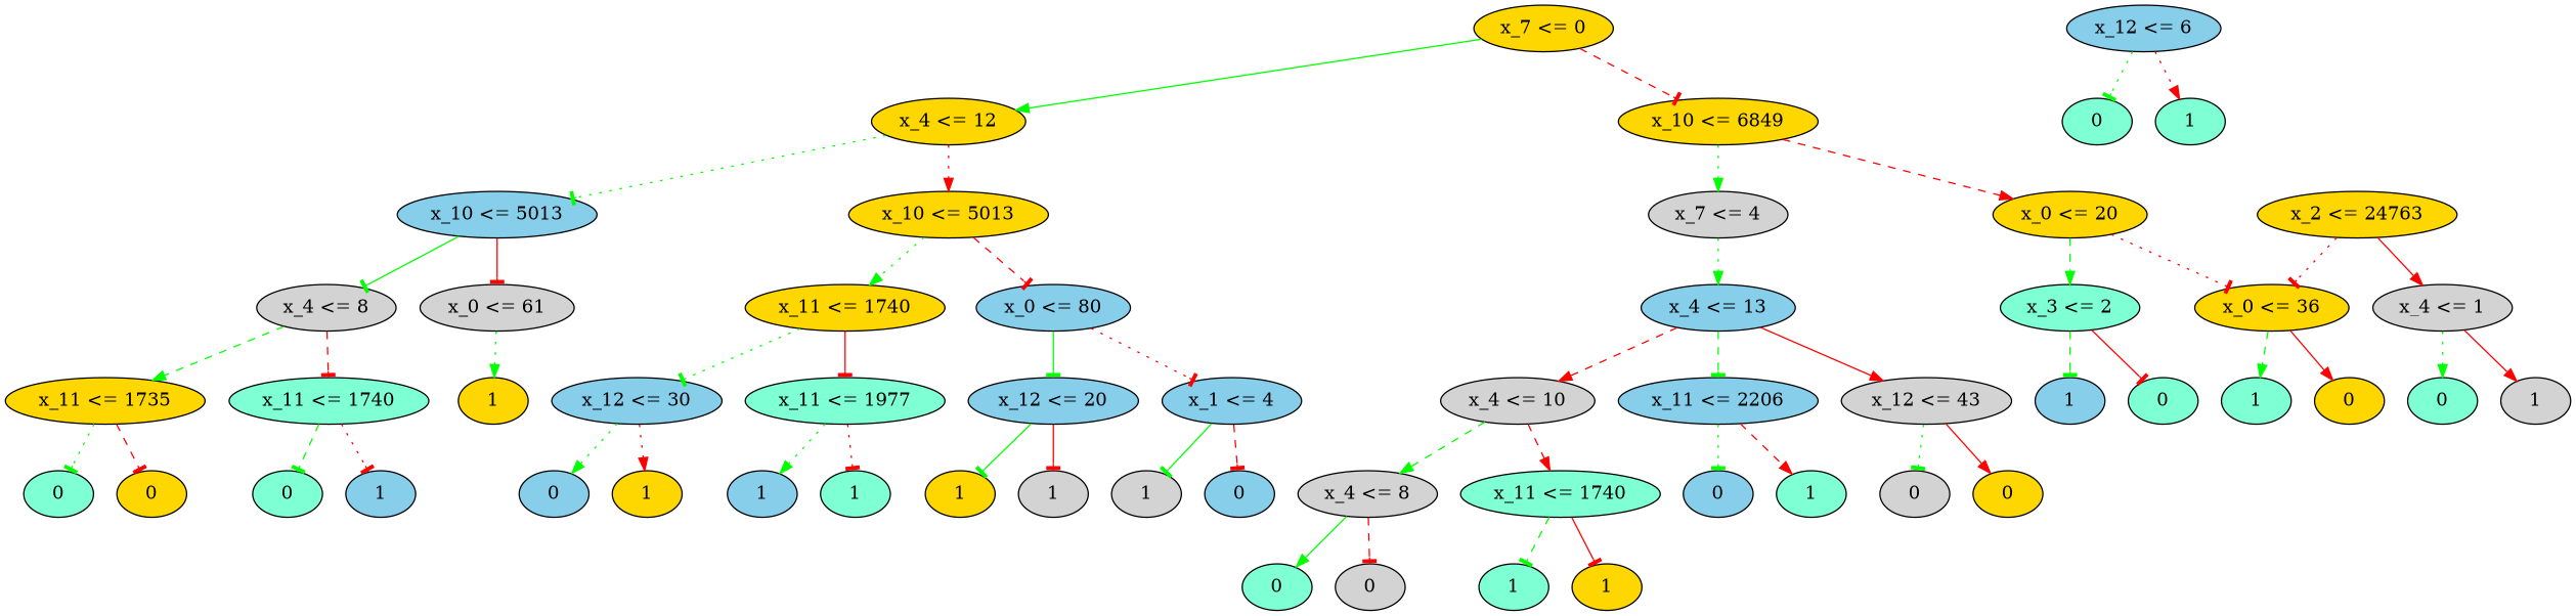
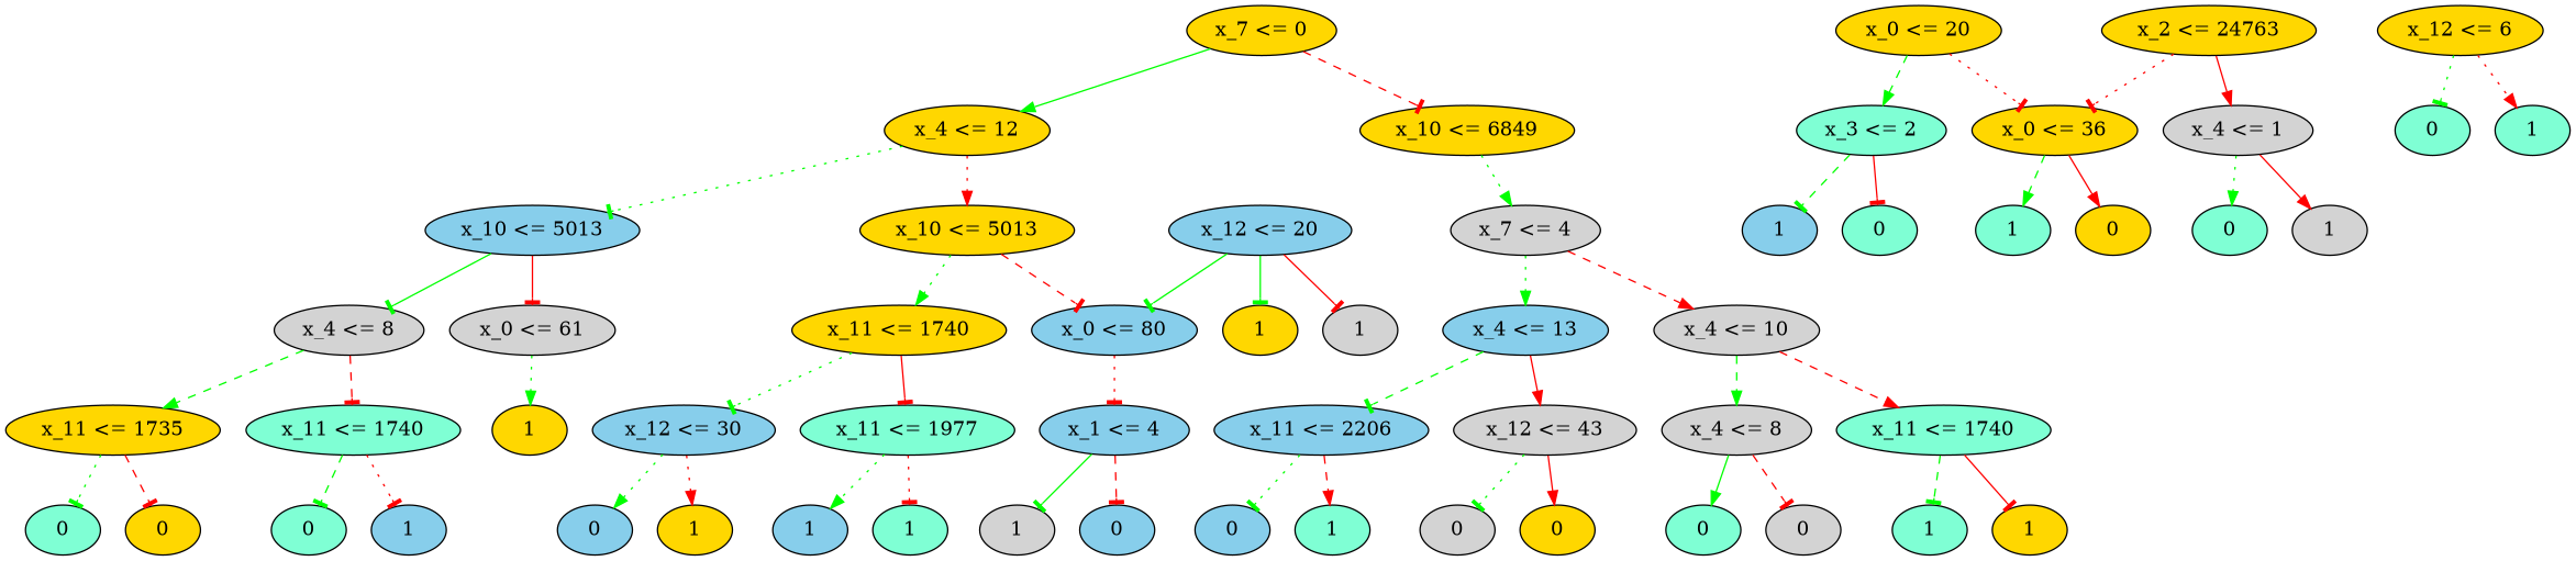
  strict digraph {
    node [fillcolor=gold style=filled]
    edge [arrowhead=tee color=red style=dotted]
    n1 [label="x_7 <= 0"]
    n2 [label="x_4 <= 12"]
    n3 [label="x_10 <= 6849"]
    n4 [fillcolor=skyblue label="x_10 <= 5013"]
    n5 [label="x_10 <= 5013"]
    n6 [fillcolor=lightgrey label="x_7 <= 4"]
    n7 [label="x_0 <= 20"]
    n8 [fillcolor=lightgrey label="x_4 <= 8"]
    n9 [fillcolor=lightgrey label="x_0 <= 61"]
    n10 [label="x_11 <= 1740"]
    n11 [fillcolor=skyblue label="x_0 <= 80"]
    n12 [fillcolor=skyblue label="x_4 <= 13"]
    n13 [fillcolor=lightgrey label="x_4 <= 10"]
    n14 [fillcolor=aquamarine label="x_3 <= 2"]
    n15 [label="x_0 <= 36"]
    n16 [label="x_11 <= 1735"]
    n17 [fillcolor=aquamarine label="x_11 <= 1740"]
    n18 [label=1]
    n19 [fillcolor=skyblue label="x_12 <= 30"]
    n20 [fillcolor=aquamarine label="x_11 <= 1977"]
    n21 [fillcolor=skyblue label="x_12 <= 20"]
    n22 [fillcolor=skyblue label="x_1 <= 4"]
    n23 [fillcolor=aquamarine label=0]
    n24 [label=0]
    n25 [fillcolor=aquamarine label=0]
    n26 [fillcolor=skyblue label=1]
-   n27 [fillcolor=skyblue label="x_12 <= 6"]
+   n27 [label="x_12 <= 6"]
    n28 [fillcolor=aquamarine label=0]
    n29 [fillcolor=aquamarine label=1]
    n30 [fillcolor=skyblue label=0]
    n31 [label=1]
    n32 [fillcolor=skyblue label=1]
    n33 [fillcolor=aquamarine label=1]
    n34 [label=1]
    n35 [fillcolor=lightgrey label=1]
    n36 [fillcolor=lightgrey label=1]
    n37 [fillcolor=skyblue label=0]
    n38 [fillcolor=skyblue label="x_11 <= 2206"]
    n39 [fillcolor=lightgrey label="x_12 <= 43"]
    n40 [fillcolor=lightgrey label="x_4 <= 8"]
    n41 [fillcolor=aquamarine label="x_11 <= 1740"]
    n42 [fillcolor=skyblue label=1]
    n43 [fillcolor=aquamarine label=0]
    n44 [label="x_2 <= 24763"]
    n45 [fillcolor=lightgrey label="x_4 <= 1"]
    n46 [fillcolor=skyblue label=0]
    n47 [fillcolor=aquamarine label=1]
    n48 [fillcolor=lightgrey label=0]
    n49 [label=0]
    n50 [fillcolor=aquamarine label=0]
    n51 [fillcolor=lightgrey label=0]
    n52 [fillcolor=aquamarine label=1]
    n53 [label=1]
    n54 [fillcolor=aquamarine label=1]
    n55 [label=0]
    n56 [fillcolor=aquamarine label=0]
    n57 [fillcolor=lightgrey label=1]
    n1 -> n2 [arrowhead=normal color=green style=solid]
    n1 -> n3 [style=dashed]
    n2 -> n4 [color=green]
    n2 -> n5 [arrowhead=normal]
    n3 -> n6 [arrowhead=normal color=green]
-   n3 -> n7 [arrowhead=normal style=dashed]
    n4 -> n8 [color=green style=solid]
    n4 -> n9 [style=solid]
    n5 -> n10 [arrowhead=normal color=green]
    n5 -> n11 [style=dashed]
    n6 -> n12 [arrowhead=normal color=green]
-   n12 -> n13 [arrowhead=normal style=dashed]
+   n6 -> n13 [arrowhead=normal style=dashed]
    n7 -> n14 [arrowhead=normal color=green style=dashed]
    n7 -> n15
    n8 -> n16 [arrowhead=normal color=green style=dashed]
    n8 -> n17 [style=dashed]
    n9 -> n18 [arrowhead=normal color=green]
    n10 -> n19 [color=green]
    n10 -> n20 [style=solid]
-   n11 -> n21 [color=green style=solid]
+   n21 -> n11 [color=green style=solid]
    n11 -> n22
    n12 -> n38 [color=green style=dashed]
    n12 -> n39 [arrowhead=normal style=solid]
    n13 -> n40 [arrowhead=normal color=green style=dashed]
    n13 -> n41 [arrowhead=normal style=dashed]
    n14 -> n42 [color=green style=dashed]
    n14 -> n43 [style=solid]
    n15 -> n54 [arrowhead=normal color=green style=dashed]
    n15 -> n55 [arrowhead=normal style=solid]
    n16 -> n23 [color=green]
    n16 -> n24 [style=dashed]
    n17 -> n25 [color=green style=dashed]
    n17 -> n26
    n19 -> n30 [arrowhead=normal color=green]
    n19 -> n31 [arrowhead=normal]
    n20 -> n32 [arrowhead=normal color=green]
    n20 -> n33
    n21 -> n34 [color=green style=solid]
    n21 -> n35 [style=solid]
    n22 -> n36 [color=green style=solid]
    n22 -> n37 [style=dashed]
    n27 -> n28 [color=green]
    n27 -> n29 [arrowhead=normal]
    n38 -> n46 [color=green]
    n38 -> n47 [arrowhead=normal style=dashed]
    n39 -> n48 [color=green]
    n39 -> n49 [arrowhead=normal style=solid]
    n40 -> n50 [arrowhead=normal color=green style=solid]
    n40 -> n51 [style=dashed]
    n41 -> n52 [color=green style=dashed]
    n41 -> n53 [style=solid]
    n44 -> n15
    n44 -> n45 [arrowhead=normal style=solid]
    n45 -> n56 [arrowhead=normal color=green]
    n45 -> n57 [arrowhead=normal style=solid]
  }
